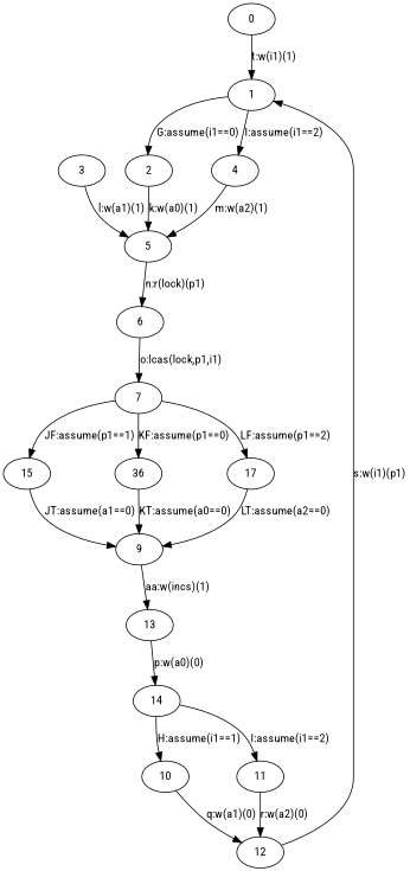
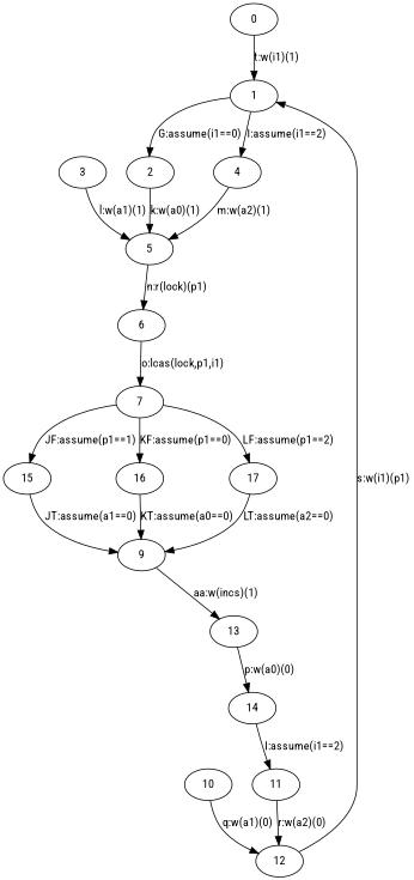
  digraph {
    fontname="Roboto Condensed"
    node [fixedsize=false fontname="Roboto Condensed" regular=false]
    edge [constraint=true decorate=false fontname="Roboto Condensed" labelfloat=false]
    n1 [label=1]
    n2 [label=2]
    n3 [label=4]
    n4 [label=5]
    n5 [label=3]
    n6 [label=6]
    n7 [label=7]
    n8 [label=15]
-   n9 [label=36]
+   n9 [label=16]
    n10 [label=17]
    n11 [label=9]
    n12 [label=12]
    n13 [label=13]
    n14 [label=14]
    n15 [label=10]
    n16 [label=11]
    n17 [label=0]
    n1 -> n2 [label="G:assume(i1==0)"]
    n1 -> n3 [label="I:assume(i1==2)"]
    n2 -> n4 [label="k:w(a0)(1)"]
    n3 -> n4 [label="m:w(a2)(1)"]
    n4 -> n6 [label="n:r(lock)(p1)"]
    n5 -> n4 [label="l:w(a1)(1)"]
    n6 -> n7 [label="o:lcas(lock,p1,i1)"]
    n7 -> n8 [label="JF:assume(p1==1)"]
    n7 -> n9 [label="KF:assume(p1==0)"]
    n7 -> n10 [label="LF:assume(p1==2)"]
    n8 -> n11 [label="JT:assume(a1==0)"]
    n9 -> n11 [label="KT:assume(a0==0)"]
    n10 -> n11 [label="LT:assume(a2==0)"]
    n11 -> n13 [label="aa:w(incs)(1)"]
    n12 -> n1 [label="s:w(i1)(p1)"]
    n13 -> n14 [label="p:w(a0)(0)"]
-   n14 -> n15 [label="H:assume(i1==1)"]
    n14 -> n16 [label="I:assume(i1==2)"]
    n15 -> n12 [label="q:w(a1)(0)"]
    n16 -> n12 [label="r:w(a2)(0)"]
    n17 -> n1 [label="t:w(i1)(1)"]
  }
